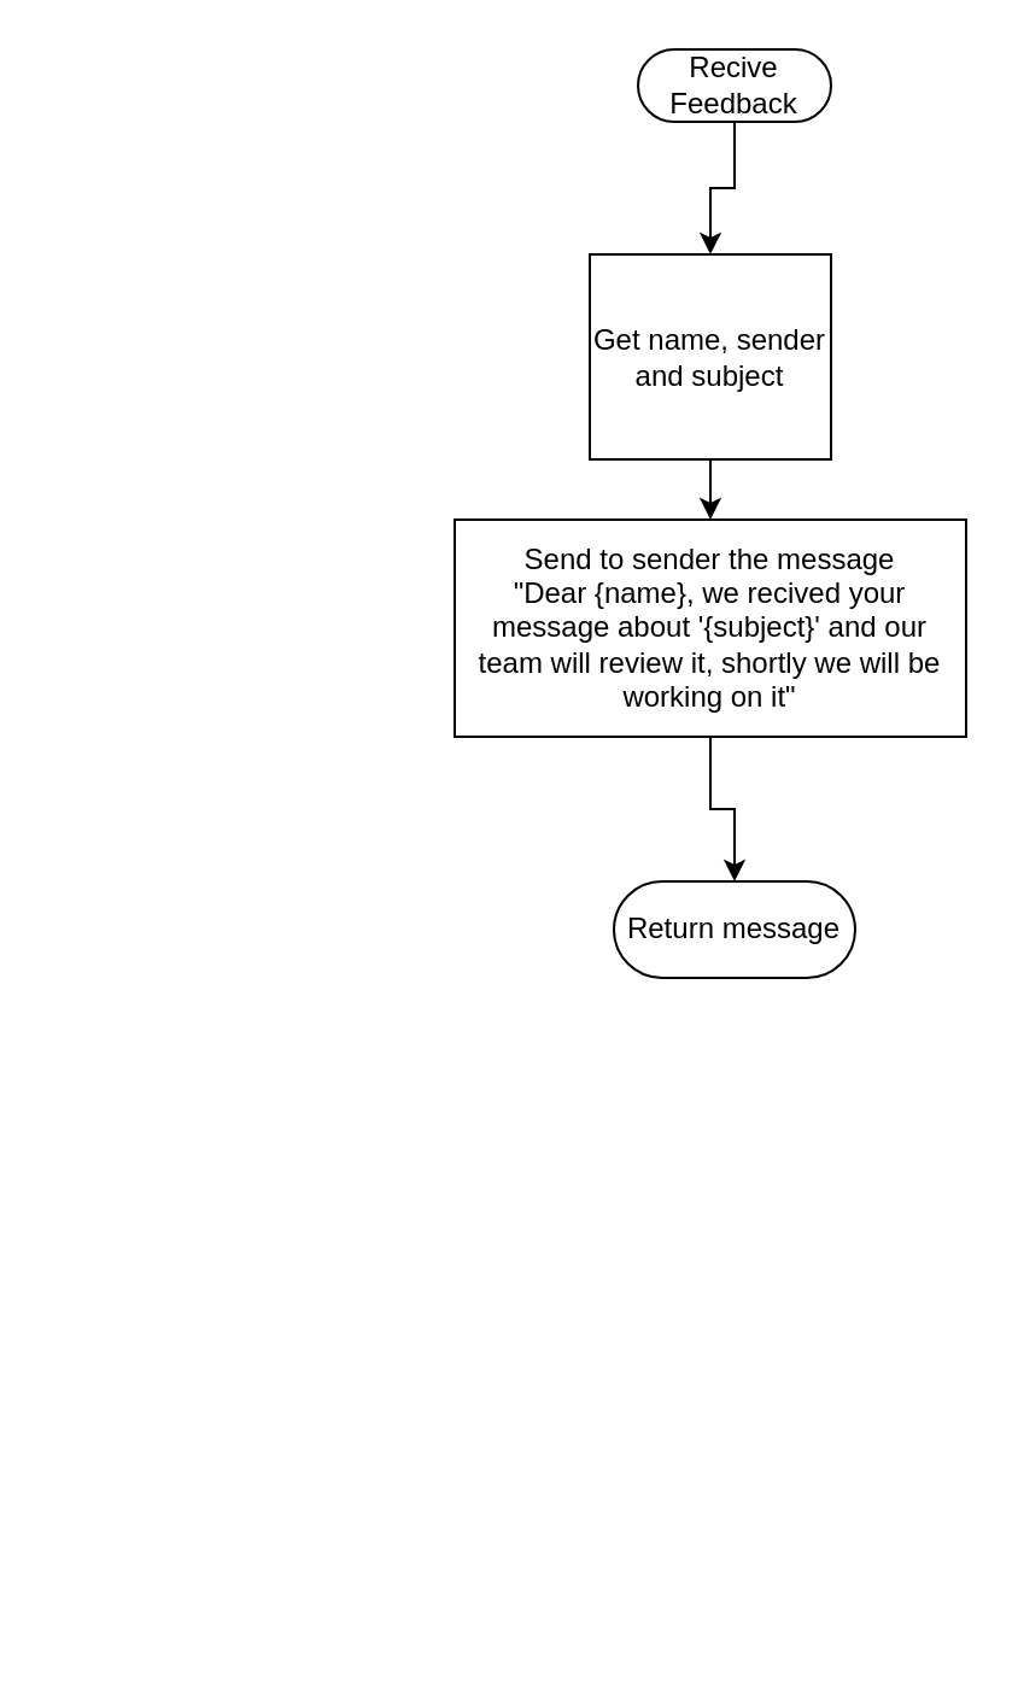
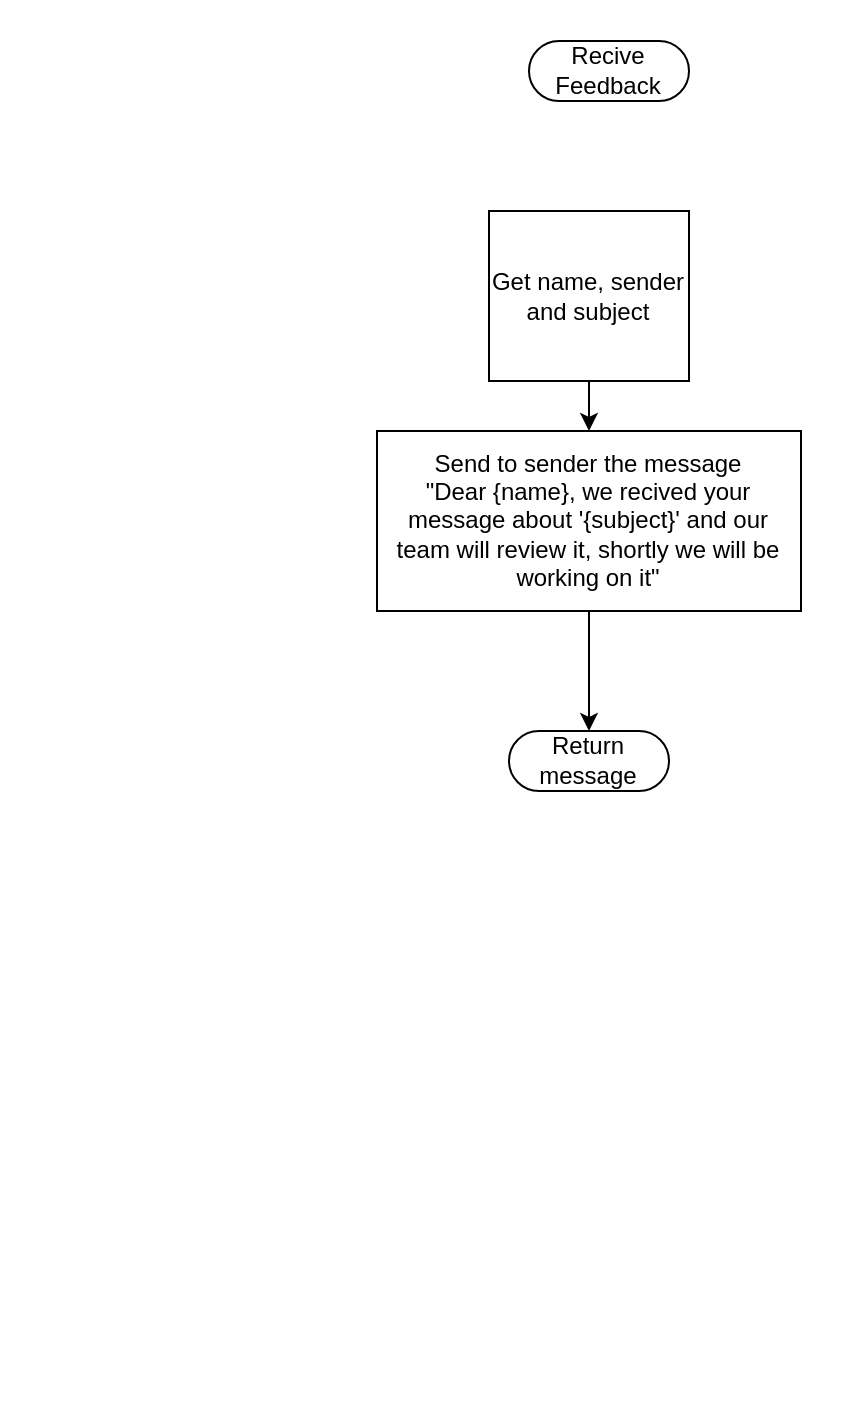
  <mxCell id="0" />
  <mxCell id="1" parent="0" />
  <mxCell id="2" style="edgeStyle=orthogonalEdgeStyle;rounded=0;orthogonalLoop=1;jettySize=auto;html=1;entryX=0.5;entryY=0.5;entryDx=0;entryDy=-15;entryPerimeter=0;" parent="1" edge="1"><mxGeometry relative="1" as="geometry"><mxPoint x="294" y="505" as="targetPoint" /></mxGeometry></mxCell>
  <mxCell id="3" style="edgeStyle=orthogonalEdgeStyle;rounded=0;orthogonalLoop=1;jettySize=auto;html=1;" edge="1" parent="1"><mxGeometry relative="1" as="geometry"><mxPoint x="20" y="685" as="sourcePoint" /></mxGeometry></mxCell>
- <mxCell id="4" style="edgeStyle=orthogonalEdgeStyle;rounded=0;orthogonalLoop=1;jettySize=auto;html=1;" edge="1" parent="1" source="5" target="7"><mxGeometry relative="1" as="geometry" /></mxCell>
  <mxCell id="5" value="Recive Feedback" style="html=1;dashed=0;whiteSpace=wrap;shape=mxgraph.dfd.start" vertex="1" parent="1"><mxGeometry x="264" y="20" width="80" height="30" as="geometry" /></mxCell>
  <mxCell id="6" style="edgeStyle=orthogonalEdgeStyle;rounded=0;orthogonalLoop=1;jettySize=auto;html=1;" edge="1" parent="1" source="7" target="9"><mxGeometry relative="1" as="geometry" /></mxCell>
  <mxCell id="7" value="Get name, sender and subject" style="html=1;dashed=0;whiteSpace=wrap;" vertex="1" parent="1"><mxGeometry x="244" y="105" width="100" height="85" as="geometry" /></mxCell>
  <mxCell id="8" style="edgeStyle=orthogonalEdgeStyle;rounded=0;orthogonalLoop=1;jettySize=auto;html=1;" edge="1" parent="1" source="9" target="10"><mxGeometry relative="1" as="geometry" /></mxCell>
  <mxCell id="9" value="&lt;div&gt;Send to sender the message&lt;/div&gt;&lt;div&gt;&quot;Dear {name}, we recived your message about '{subject}' and our team will review it, shortly we will be working on it&quot;&lt;/div&gt;" style="html=1;dashed=0;whiteSpace=wrap;" vertex="1" parent="1"><mxGeometry x="188" y="215" width="212" height="90" as="geometry" /></mxCell>
- <mxCell id="10" value="Return message" style="html=1;dashed=0;whiteSpace=wrap;shape=mxgraph.dfd.start" vertex="1" parent="1"><mxGeometry x="254" y="365" width="100" height="40" as="geometry" /></mxCell>
+ <mxCell id="10" value="Return message" style="html=1;dashed=0;whiteSpace=wrap;shape=mxgraph.dfd.start" vertex="1" parent="1"><mxGeometry x="254" y="365" width="80" height="30" as="geometry" /></mxCell>
